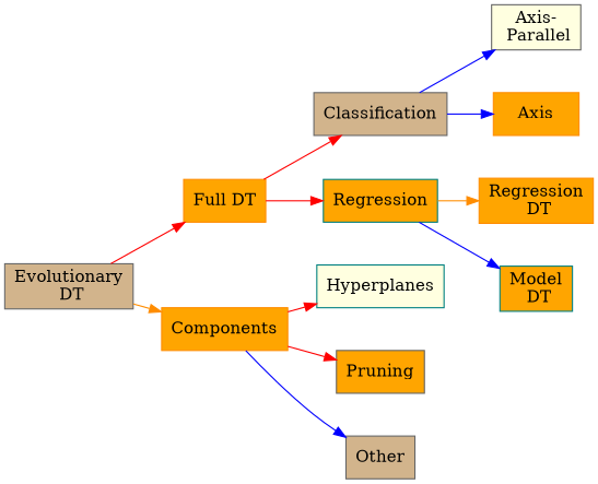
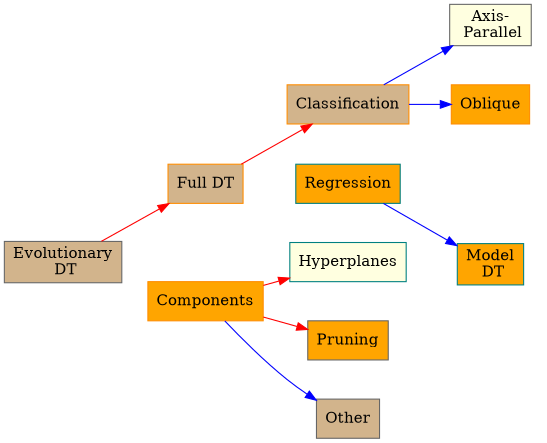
  digraph {
    fontsize=10
    nodesep=0.5
    rankdir=LR
    ranksep="0.3 equally"
    node [color=gray40 fillcolor=orange shape=box style=filled]
    edge [color=red]
    "Evolutionary\n DT" [fillcolor=tan]
-   "Full DT" [color=darkorange]
+   "Full DT" [color=darkorange fillcolor=tan]
    Components [color=darkorange]
-   Classification [fillcolor=tan]
+   Classification [color=darkorange fillcolor=tan]
    Regression [color=teal]
    Hyperplanes [color=teal fillcolor=lightyellow]
    Pruning
    Other [fillcolor=tan]
    "Axis-\n Parallel" [fillcolor=lightyellow]
-   Oblique [color=darkorange label=Axis]
-   "Regression\n DT" [color=darkorange]
+   Oblique [color=darkorange]
    "Model\n DT" [color=teal]
    "Evolutionary\n DT" -> "Full DT"
-   "Evolutionary\n DT" -> Components [color=darkorange]
    "Full DT" -> Classification
-   "Full DT" -> Regression
    Components -> Hyperplanes
    Components -> Pruning
    Components -> Other [color=blue]
    Classification -> "Axis-\n Parallel" [color=blue]
    Classification -> Oblique [color=blue]
-   Regression -> "Regression\n DT" [color=darkorange]
    Regression -> "Model\n DT" [color=blue]
  }
